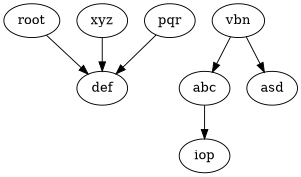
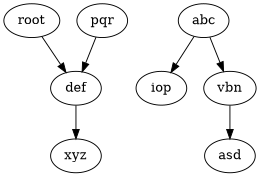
  digraph {
    root
    def
    abc
    iop
    vbn
    xyz
    asd
    pqr
    root -> def
-   xyz -> def
+   def -> xyz
    abc -> iop
-   vbn -> abc
+   abc -> vbn
    vbn -> asd
    pqr -> def
  }
